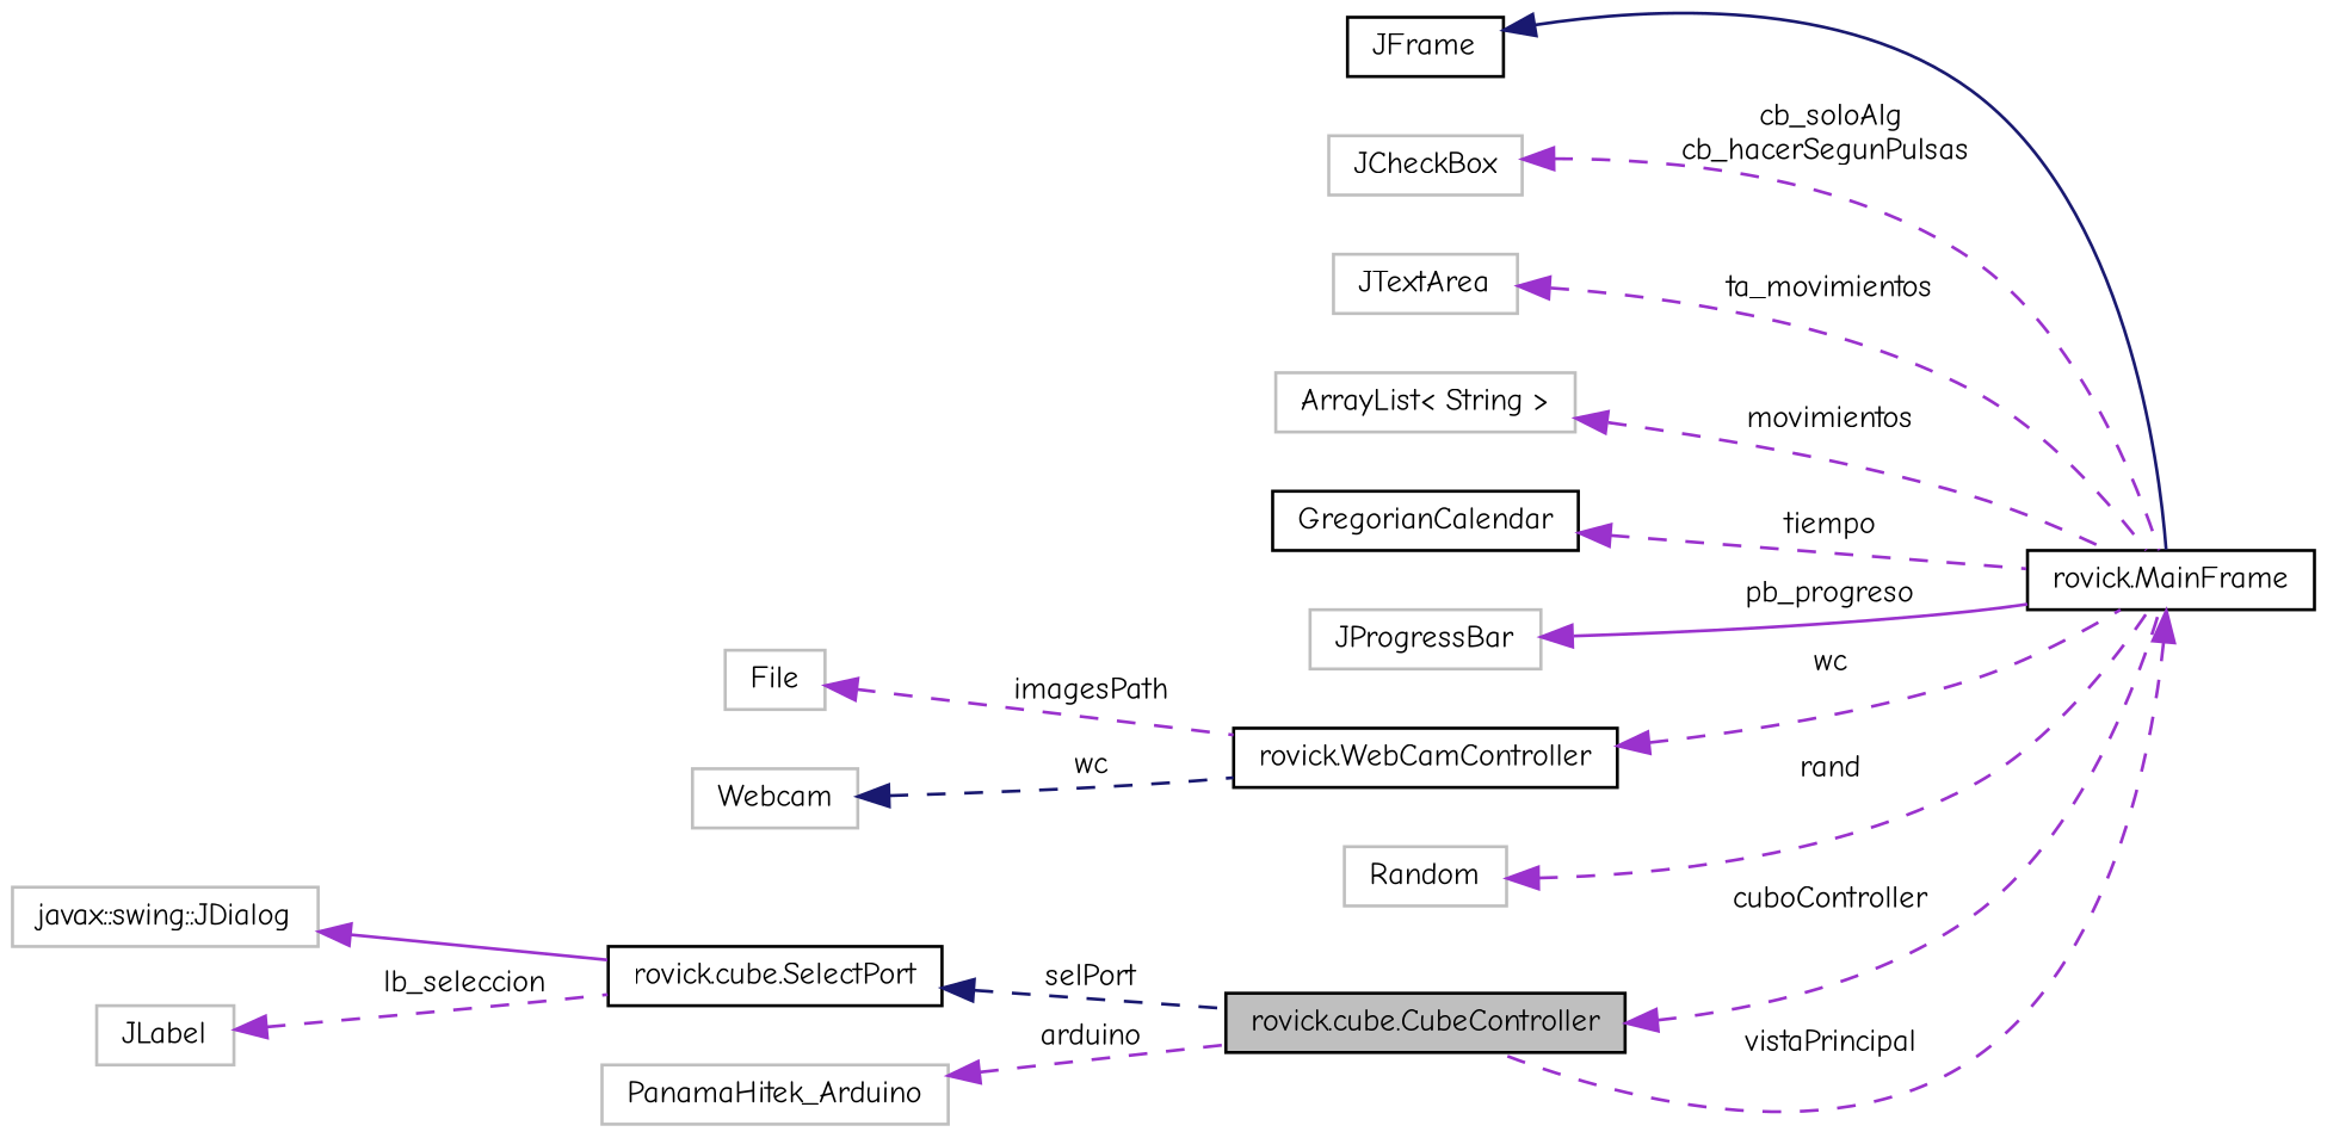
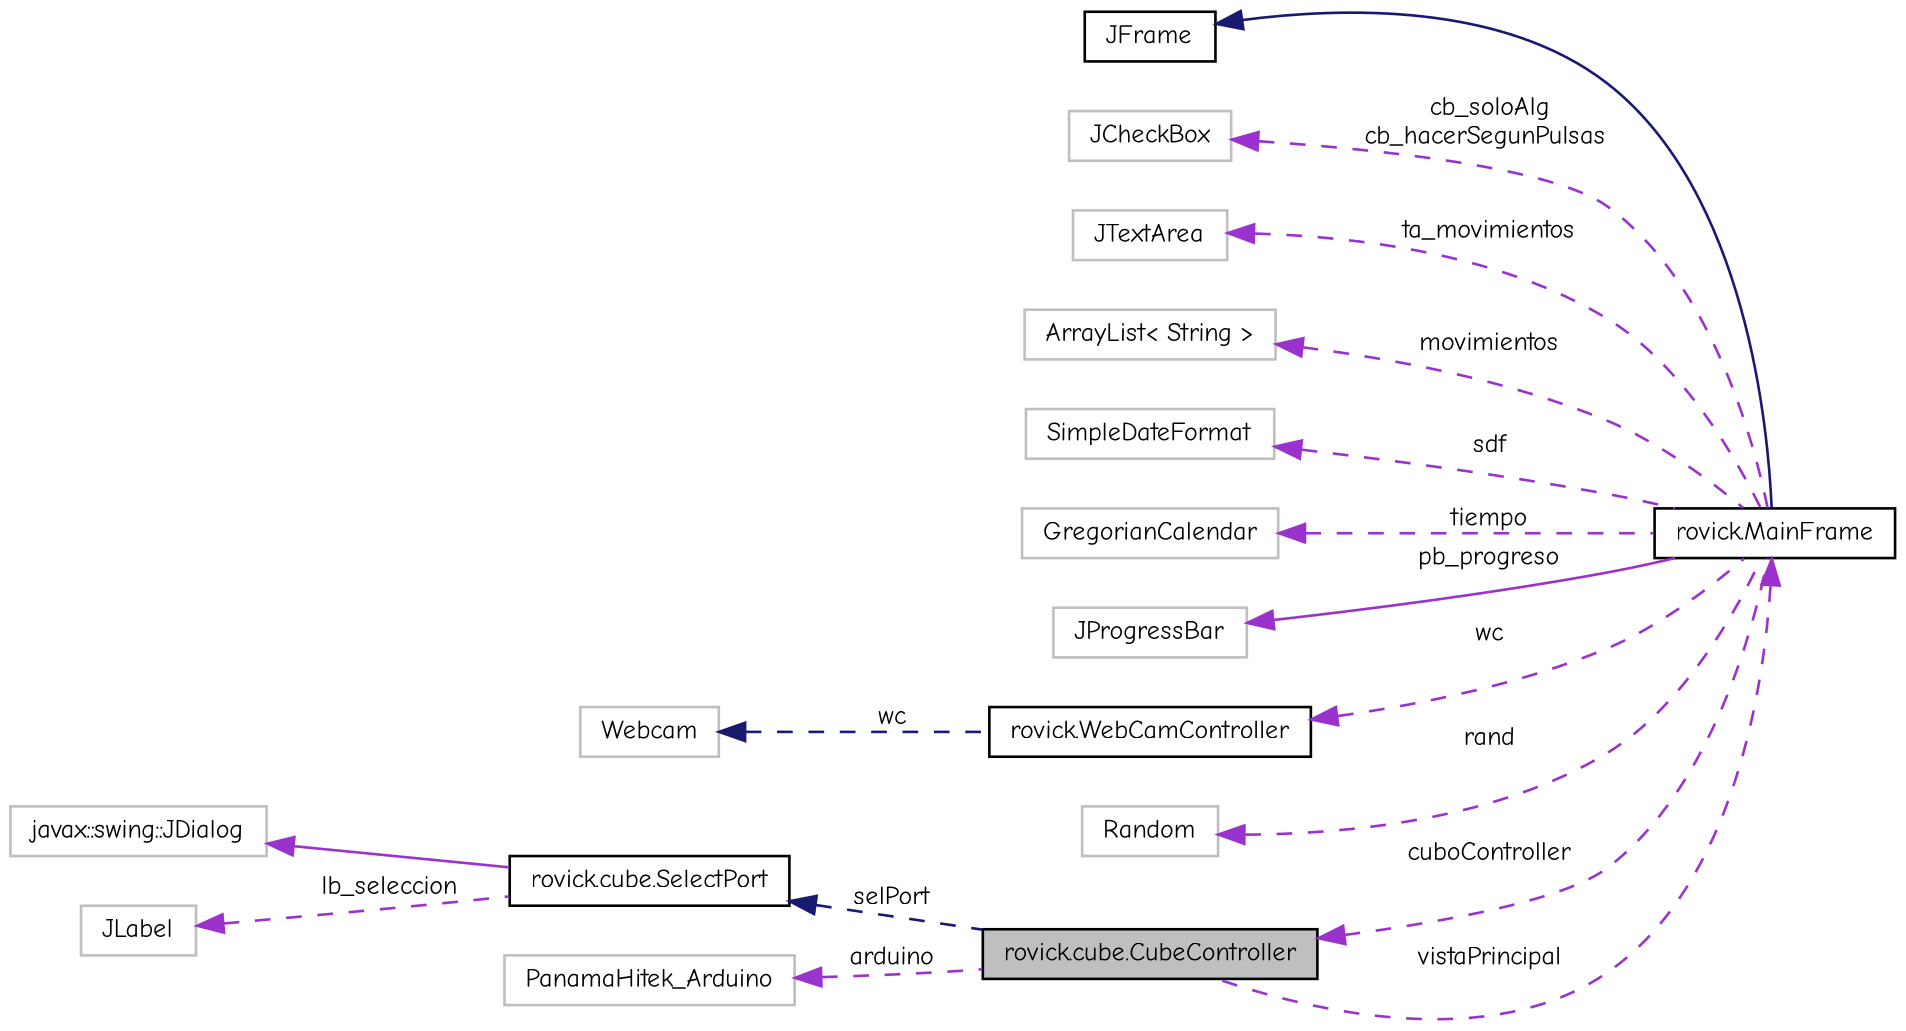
  digraph {
    fontname="Comic Neue"
    rankdir=LR
    node [color=grey75 fillcolor=white fontname="Comic Neue" fontsize=10 shape=record style=filled]
    edge [color=darkorchid3 dir=back fontname="Comic Neue" fontsize=10 labelfontname=Helvetica labelfontsize=10 style=dashed]
    n1 [color=black fillcolor=grey75 fontcolor=black height=0.2 label="rovick.cube.CubeController" width=0.4]
    n2 [color=black height=0.2 label="rovick.MainFrame" width=0.4]
    n3 [color=black height=0.2 label="rovick.cube.SelectPort" width=0.4]
    n4 [height=0.2 label="javax::swing::JDialog" width=0.4]
    n5 [height=0.2 label=JLabel width=0.4]
    n6 [color=black height=0.2 label=JFrame width=0.4]
    n7 [height=0.2 label=JCheckBox width=0.4]
    n8 [height=0.2 label=JTextArea width=0.4]
    n9 [height=0.2 label="ArrayList\< String \>" width=0.4]
-   n11 [color=black height=0.2 label=GregorianCalendar width=0.4]
+   n10 [height=0.2 label=SimpleDateFormat width=0.4]
+   n11 [height=0.2 label=GregorianCalendar width=0.4]
    n12 [height=0.2 label=JProgressBar width=0.4]
    n13 [color=black height=0.2 label="rovick.WebCamController" width=0.4]
-   n14 [height=0.2 label=File width=0.4]
    n15 [height=0.2 label=Webcam width=0.4]
    n16 [height=0.2 label=Random width=0.4]
    n17 [height=0.2 label=PanamaHitek_Arduino width=0.4]
    n1 -> n2 [label=" cuboController"]
    n2 -> n1 [label=" vistaPrincipal"]
    n3 -> n1 [color=midnightblue label=" selPort"]
    n4 -> n3 [style=solid]
    n5 -> n3 [label=" lb_seleccion"]
    n6 -> n2 [color=midnightblue style=solid]
    n7 -> n2 [label=" cb_soloAlg\ncb_hacerSegunPulsas"]
    n8 -> n2 [label=" ta_movimientos"]
    n9 -> n2 [label=" movimientos"]
+   n10 -> n2 [label=" sdf"]
    n11 -> n2 [label=" tiempo"]
    n12 -> n2 [label=" pb_progreso" style=solid]
    n13 -> n2 [label=" wc"]
-   n14 -> n13 [label=" imagesPath"]
    n15 -> n13 [color=midnightblue label=" wc"]
    n16 -> n2 [label=" rand"]
    n17 -> n1 [label=" arduino"]
  }
